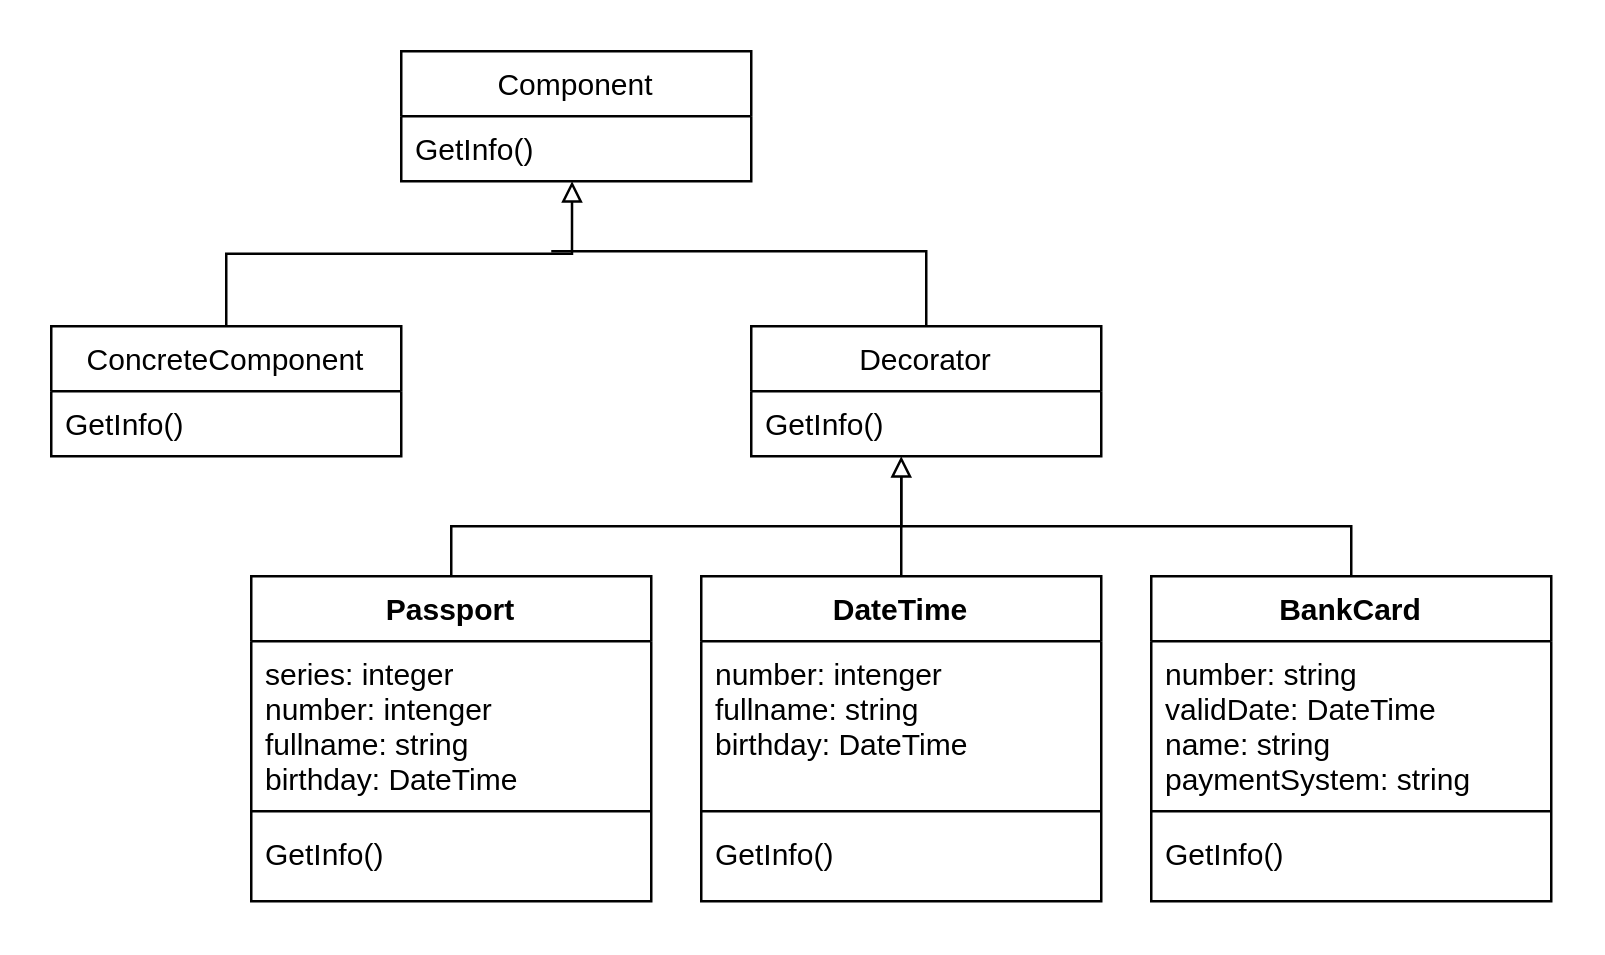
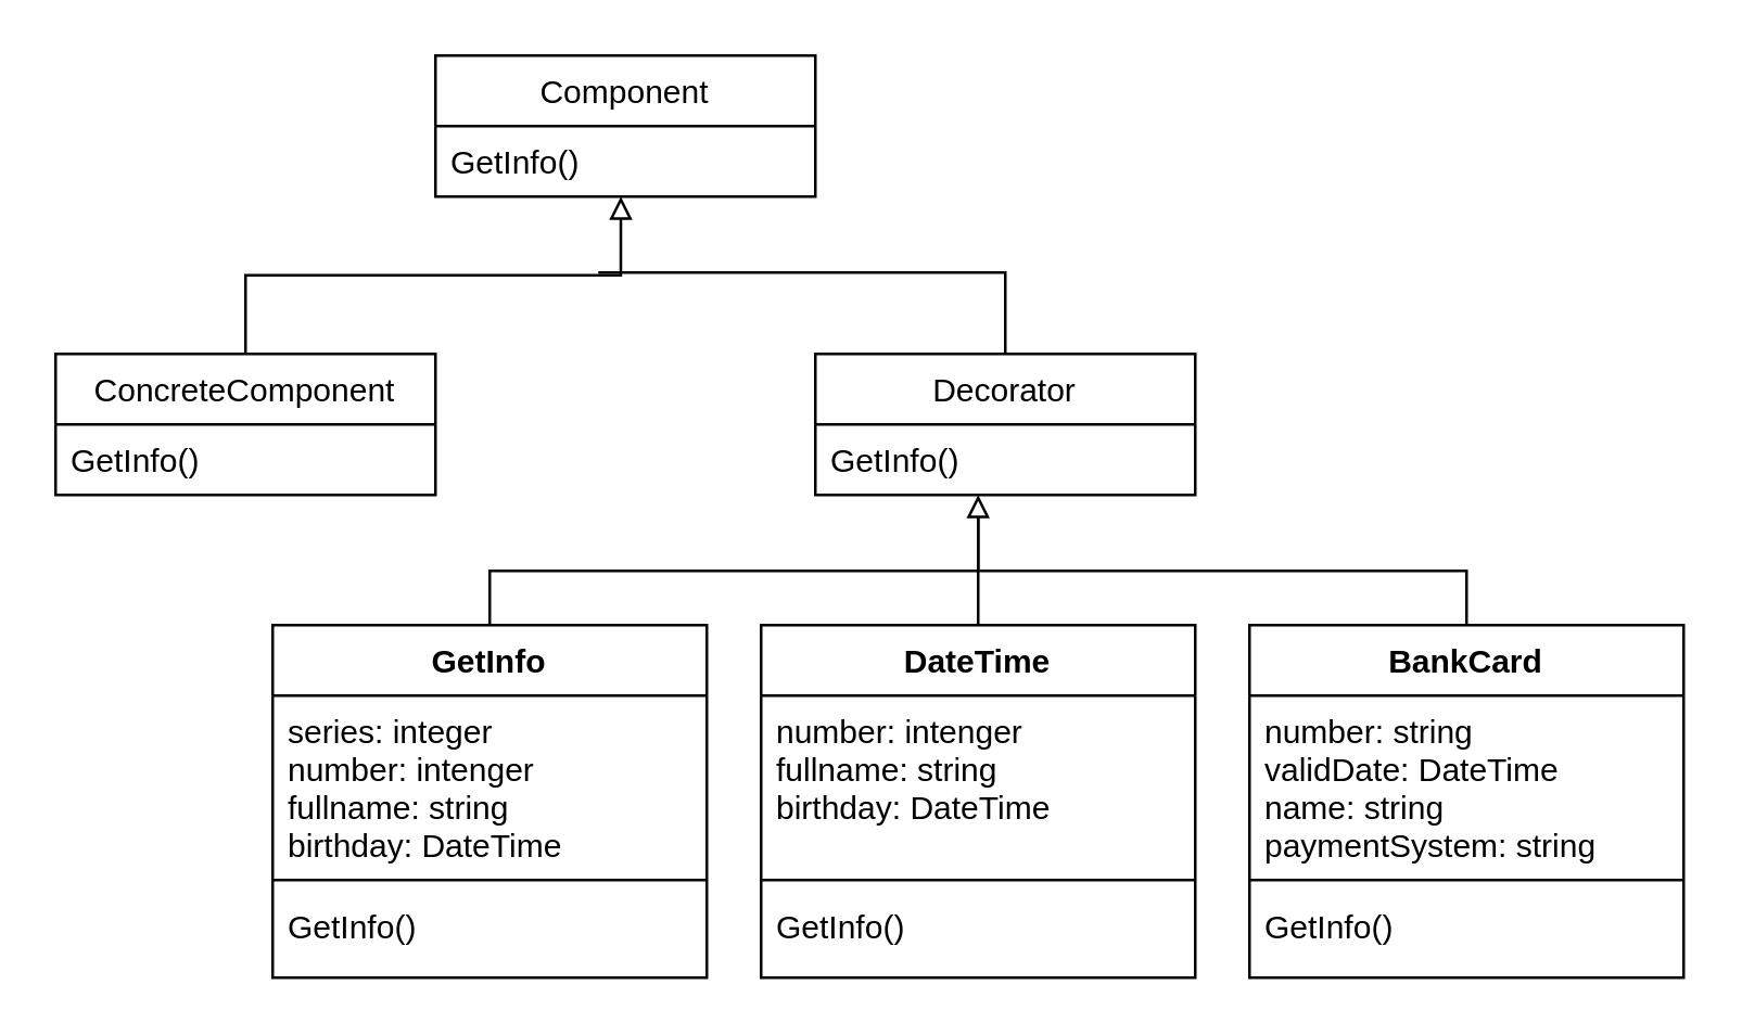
  <mxCell id="0" />
  <mxCell id="1" parent="0" />
  <mxCell id="2" value="Component" style="swimlane;fontStyle=0;childLayout=stackLayout;horizontal=1;startSize=26;fillColor=none;horizontalStack=0;resizeParent=1;resizeParentMax=0;resizeLast=0;collapsible=1;marginBottom=0;" vertex="1" parent="1"><mxGeometry x="160" y="20" width="140" height="52" as="geometry" /></mxCell>
  <mxCell id="3" value="GetInfo()" style="text;strokeColor=none;fillColor=none;align=left;verticalAlign=top;spacingLeft=4;spacingRight=4;overflow=hidden;rotatable=0;points=[[0,0.5],[1,0.5]];portConstraint=eastwest;" vertex="1" parent="2"><mxGeometry y="26" width="140" height="26" as="geometry" /></mxCell>
  <mxCell id="4" style="edgeStyle=orthogonalEdgeStyle;rounded=0;orthogonalLoop=1;jettySize=auto;html=1;entryX=0.488;entryY=1;entryDx=0;entryDy=0;entryPerimeter=0;endArrow=block;endFill=0;" edge="1" parent="1" source="5" target="3"><mxGeometry relative="1" as="geometry" /></mxCell>
  <mxCell id="5" value="ConcreteComponent" style="swimlane;fontStyle=0;childLayout=stackLayout;horizontal=1;startSize=26;fillColor=none;horizontalStack=0;resizeParent=1;resizeParentMax=0;resizeLast=0;collapsible=1;marginBottom=0;" vertex="1" parent="1"><mxGeometry x="20" y="130" width="140" height="52" as="geometry" /></mxCell>
  <mxCell id="6" value="GetInfo()" style="text;strokeColor=none;fillColor=none;align=left;verticalAlign=top;spacingLeft=4;spacingRight=4;overflow=hidden;rotatable=0;points=[[0,0.5],[1,0.5]];portConstraint=eastwest;" vertex="1" parent="5"><mxGeometry y="26" width="140" height="26" as="geometry" /></mxCell>
  <mxCell id="7" style="edgeStyle=orthogonalEdgeStyle;rounded=0;orthogonalLoop=1;jettySize=auto;html=1;endArrow=none;endFill=0;" edge="1" parent="1" source="8"><mxGeometry relative="1" as="geometry"><mxPoint x="220" y="100" as="targetPoint" /><Array as="points"><mxPoint x="370" y="100" /><mxPoint x="230" y="100" /></Array></mxGeometry></mxCell>
  <mxCell id="8" value="Decorator" style="swimlane;fontStyle=0;childLayout=stackLayout;horizontal=1;startSize=26;fillColor=none;horizontalStack=0;resizeParent=1;resizeParentMax=0;resizeLast=0;collapsible=1;marginBottom=0;" vertex="1" parent="1"><mxGeometry x="300" y="130" width="140" height="52" as="geometry" /></mxCell>
  <mxCell id="9" value="GetInfo()" style="text;strokeColor=none;fillColor=none;align=left;verticalAlign=top;spacingLeft=4;spacingRight=4;overflow=hidden;rotatable=0;points=[[0,0.5],[1,0.5]];portConstraint=eastwest;" vertex="1" parent="8"><mxGeometry y="26" width="140" height="26" as="geometry" /></mxCell>
  <mxCell id="10" style="edgeStyle=orthogonalEdgeStyle;rounded=0;orthogonalLoop=1;jettySize=auto;html=1;endArrow=none;endFill=0;" edge="1" parent="1" source="11"><mxGeometry relative="1" as="geometry"><mxPoint x="360" y="210" as="targetPoint" /><Array as="points"><mxPoint x="180" y="210" /></Array></mxGeometry></mxCell>
- <mxCell id="11" value="Passport" style="swimlane;fontStyle=1;align=center;verticalAlign=top;childLayout=stackLayout;horizontal=1;startSize=26;horizontalStack=0;resizeParent=1;resizeParentMax=0;resizeLast=0;collapsible=1;marginBottom=0;" vertex="1" parent="1"><mxGeometry x="100" y="230" width="160" height="130" as="geometry" /></mxCell>
+ <mxCell id="11" value="GetInfo" style="swimlane;fontStyle=1;align=center;verticalAlign=top;childLayout=stackLayout;horizontal=1;startSize=26;horizontalStack=0;resizeParent=1;resizeParentMax=0;resizeLast=0;collapsible=1;marginBottom=0;" vertex="1" parent="1"><mxGeometry x="100" y="230" width="160" height="130" as="geometry" /></mxCell>
  <mxCell id="12" value="series: integer&#10;number: intenger&#10;fullname: string&#10;birthday: DateTime" style="text;strokeColor=none;fillColor=none;align=left;verticalAlign=top;spacingLeft=4;spacingRight=4;overflow=hidden;rotatable=0;points=[[0,0.5],[1,0.5]];portConstraint=eastwest;" vertex="1" parent="11"><mxGeometry y="26" width="160" height="64" as="geometry" /></mxCell>
  <mxCell id="13" value="" style="line;strokeWidth=1;fillColor=none;align=left;verticalAlign=middle;spacingTop=-1;spacingLeft=3;spacingRight=3;rotatable=0;labelPosition=right;points=[];portConstraint=eastwest;" vertex="1" parent="11"><mxGeometry y="90" width="160" height="8" as="geometry" /></mxCell>
  <mxCell id="14" value="GetInfo()" style="text;strokeColor=none;fillColor=none;align=left;verticalAlign=top;spacingLeft=4;spacingRight=4;overflow=hidden;rotatable=0;points=[[0,0.5],[1,0.5]];portConstraint=eastwest;" vertex="1" parent="11"><mxGeometry y="98" width="160" height="32" as="geometry" /></mxCell>
  <mxCell id="15" style="edgeStyle=orthogonalEdgeStyle;rounded=0;orthogonalLoop=1;jettySize=auto;html=1;endArrow=block;endFill=0;" edge="1" parent="1" source="16" target="9"><mxGeometry relative="1" as="geometry"><Array as="points"><mxPoint x="360" y="190" /><mxPoint x="360" y="190" /></Array></mxGeometry></mxCell>
  <mxCell id="16" value="DateTime" style="swimlane;fontStyle=1;align=center;verticalAlign=top;childLayout=stackLayout;horizontal=1;startSize=26;horizontalStack=0;resizeParent=1;resizeParentMax=0;resizeLast=0;collapsible=1;marginBottom=0;" vertex="1" parent="1"><mxGeometry x="280" y="230" width="160" height="130" as="geometry" /></mxCell>
  <mxCell id="17" value="number: intenger&#10;fullname: string&#10;birthday: DateTime" style="text;strokeColor=none;fillColor=none;align=left;verticalAlign=top;spacingLeft=4;spacingRight=4;overflow=hidden;rotatable=0;points=[[0,0.5],[1,0.5]];portConstraint=eastwest;" vertex="1" parent="16"><mxGeometry y="26" width="160" height="64" as="geometry" /></mxCell>
  <mxCell id="18" value="" style="line;strokeWidth=1;fillColor=none;align=left;verticalAlign=middle;spacingTop=-1;spacingLeft=3;spacingRight=3;rotatable=0;labelPosition=right;points=[];portConstraint=eastwest;" vertex="1" parent="16"><mxGeometry y="90" width="160" height="8" as="geometry" /></mxCell>
  <mxCell id="19" value="GetInfo()" style="text;strokeColor=none;fillColor=none;align=left;verticalAlign=top;spacingLeft=4;spacingRight=4;overflow=hidden;rotatable=0;points=[[0,0.5],[1,0.5]];portConstraint=eastwest;" vertex="1" parent="16"><mxGeometry y="98" width="160" height="32" as="geometry" /></mxCell>
  <mxCell id="20" style="edgeStyle=orthogonalEdgeStyle;rounded=0;orthogonalLoop=1;jettySize=auto;html=1;endArrow=none;endFill=0;" edge="1" parent="1" source="21"><mxGeometry relative="1" as="geometry"><mxPoint x="360" y="190" as="targetPoint" /><Array as="points"><mxPoint x="540" y="210" /><mxPoint x="360" y="210" /></Array></mxGeometry></mxCell>
  <mxCell id="21" value="BankCard" style="swimlane;fontStyle=1;align=center;verticalAlign=top;childLayout=stackLayout;horizontal=1;startSize=26;horizontalStack=0;resizeParent=1;resizeParentMax=0;resizeLast=0;collapsible=1;marginBottom=0;" vertex="1" parent="1"><mxGeometry x="460" y="230" width="160" height="130" as="geometry" /></mxCell>
  <mxCell id="22" value="number: string&#10;validDate: DateTime&#10;name: string&#10;paymentSystem: string&#10;" style="text;strokeColor=none;fillColor=none;align=left;verticalAlign=top;spacingLeft=4;spacingRight=4;overflow=hidden;rotatable=0;points=[[0,0.5],[1,0.5]];portConstraint=eastwest;" vertex="1" parent="21"><mxGeometry y="26" width="160" height="64" as="geometry" /></mxCell>
  <mxCell id="23" value="" style="line;strokeWidth=1;fillColor=none;align=left;verticalAlign=middle;spacingTop=-1;spacingLeft=3;spacingRight=3;rotatable=0;labelPosition=right;points=[];portConstraint=eastwest;" vertex="1" parent="21"><mxGeometry y="90" width="160" height="8" as="geometry" /></mxCell>
  <mxCell id="24" value="GetInfo()" style="text;strokeColor=none;fillColor=none;align=left;verticalAlign=top;spacingLeft=4;spacingRight=4;overflow=hidden;rotatable=0;points=[[0,0.5],[1,0.5]];portConstraint=eastwest;" vertex="1" parent="21"><mxGeometry y="98" width="160" height="32" as="geometry" /></mxCell>
